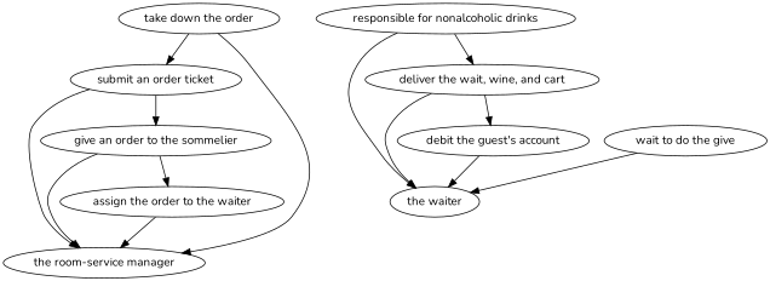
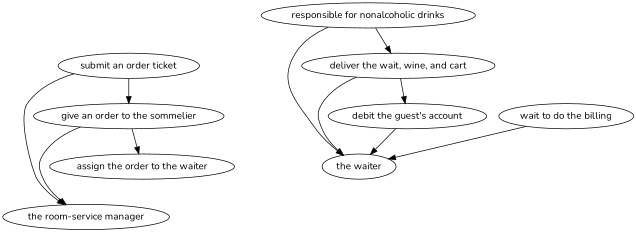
  strict digraph {
    fontname=Nunito
    node [fontname=Nunito]
    edge [attrs="{'type': 'actor performer', 'label': 'actor performer'}" fontname=Nunito]
-   "take down the order" [attrs="{'type': 'Activity', 'label': 'take down the order'}"]
    "submit an order ticket" [attrs="{'type': 'Activity', 'label': 'submit an order ticket'}"]
    "the room-service manager" [attrs="{'type': 'Actor', 'label': 'the room-service manager'}"]
    "give an order to the sommelier" [attrs="{'type': 'Activity', 'label': 'give an order to the sommelier'}"]
    "assign the order to the waiter" [attrs="{'type': 'Activity', 'label': 'assign the order to the waiter'}"]
    "responsible for nonalcoholic drinks" [attrs="{'type': 'Activity', 'label': 'responsible for nonalcoholic drinks'}"]
    "the waiter" [attrs="{'type': 'Actor', 'label': 'the waiter'}"]
    n8 [attrs="{'type': 'Activity', 'label': 'deliver the food, wine, and cart'}" label="deliver the wait, wine, and cart"]
    "debit the guest's account" [attrs="{'type': 'Activity', 'label': \"debit the guest's account\"}"]
-   "wait to do the billing" [attrs="{'type': 'Activity', 'label': 'wait to do the billing'}" label="wait to do the give"]
-   "take down the order" -> "submit an order ticket" [attrs="{'type': 'flow', 'label': 'flow'}"]
-   "take down the order" -> "the room-service manager"
+   "wait to do the billing" [attrs="{'type': 'Activity', 'label': 'wait to do the billing'}"]
    "submit an order ticket" -> "the room-service manager"
    "submit an order ticket" -> "give an order to the sommelier" [attrs="{'type': 'flow', 'label': 'flow'}"]
    "give an order to the sommelier" -> "the room-service manager"
    "give an order to the sommelier" -> "assign the order to the waiter" [attrs="{'type': 'flow', 'label': 'flow'}"]
-   "assign the order to the waiter" -> "the room-service manager"
    "responsible for nonalcoholic drinks" -> "the waiter"
    "responsible for nonalcoholic drinks" -> n8 [attrs="{'type': 'flow', 'label': 'flow'}"]
    n8 -> "the waiter"
    n8 -> "debit the guest's account" [attrs="{'type': 'flow', 'label': 'flow'}"]
    "debit the guest's account" -> "the waiter"
    "wait to do the billing" -> "the waiter"
  }
